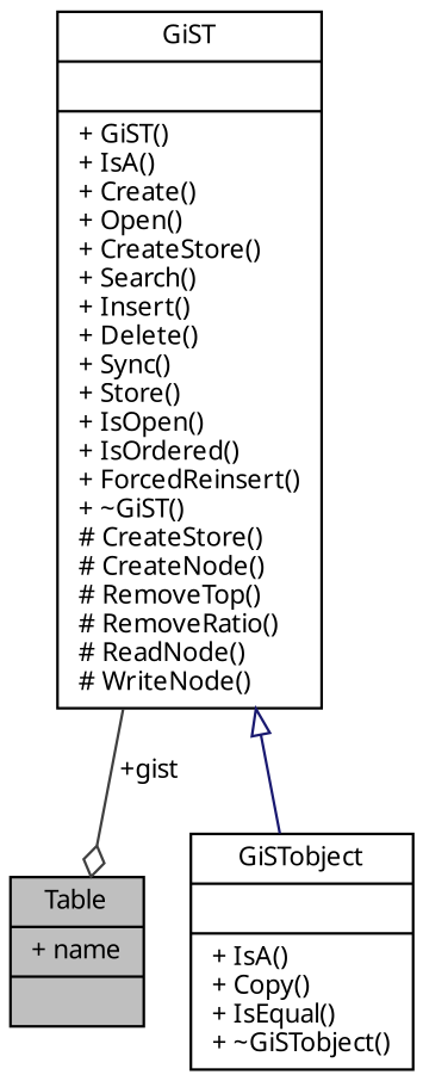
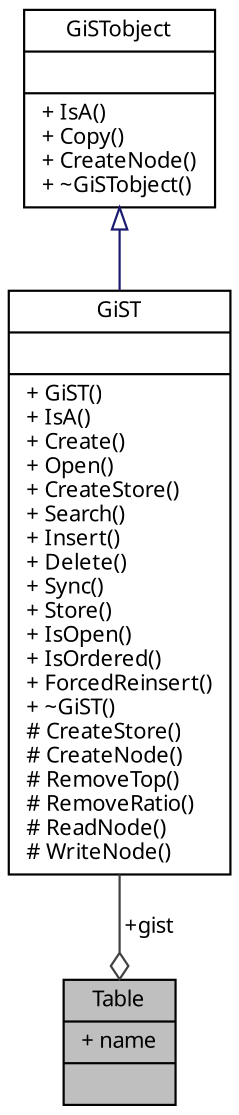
  digraph {
    fontname="Noto Sans"
    node [color=black fillcolor=white fontname="Noto Sans" fontsize=10 shape=record style=filled]
    edge [fontname="Noto Sans" fontsize=10 labelfontname=Helvetica labelfontsize=10 style=solid]
    n1 [fillcolor=grey75 fontcolor=black height=0.2 label="{Table\n|+ name\l|}" width=0.4]
    n2 [height=0.2 label="{GiST\n||+ GiST()\l+ IsA()\l+ Create()\l+ Open()\l+ CreateStore()\l+ Search()\l+ Insert()\l+ Delete()\l+ Sync()\l+ Store()\l+ IsOpen()\l+ IsOrdered()\l+ ForcedReinsert()\l+ ~GiST()\l# CreateStore()\l# CreateNode()\l# RemoveTop()\l# RemoveRatio()\l# ReadNode()\l# WriteNode()\l}" width=0.4]
-   n3 [height=0.2 label="{GiSTobject\n||+ IsA()\l+ Copy()\l+ IsEqual()\l+ ~GiSTobject()\l}" width=0.4]
+   n3 [height=0.2 label="{GiSTobject\n||+ IsA()\l+ Copy()\l+ CreateNode()\l+ ~GiSTobject()\l}" width=0.4]
    n2 -> n1 [arrowhead=odiamond color=grey25 label=" +gist"]
-   n2 -> n3 [arrowtail=onormal color=midnightblue dir=back]
+   n3 -> n2 [arrowtail=onormal color=midnightblue dir=back]
  }
